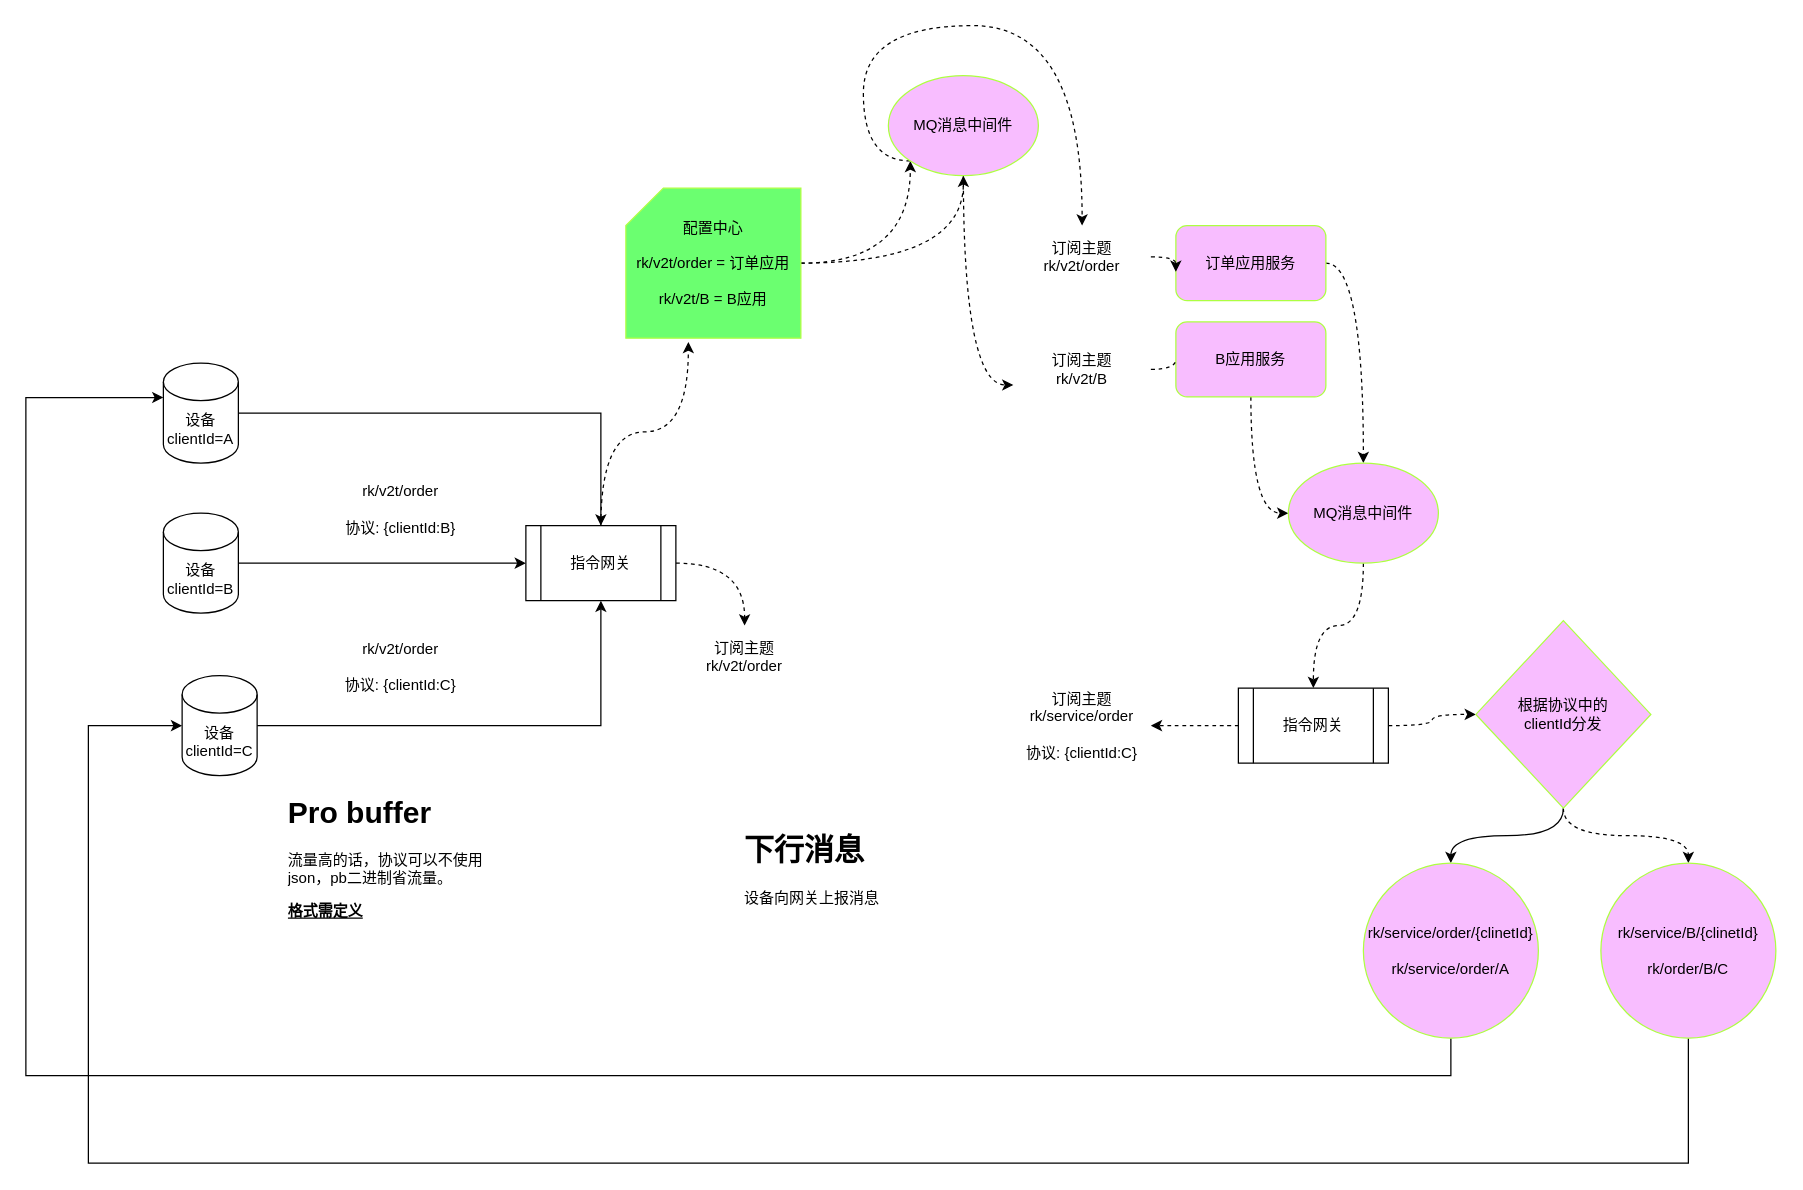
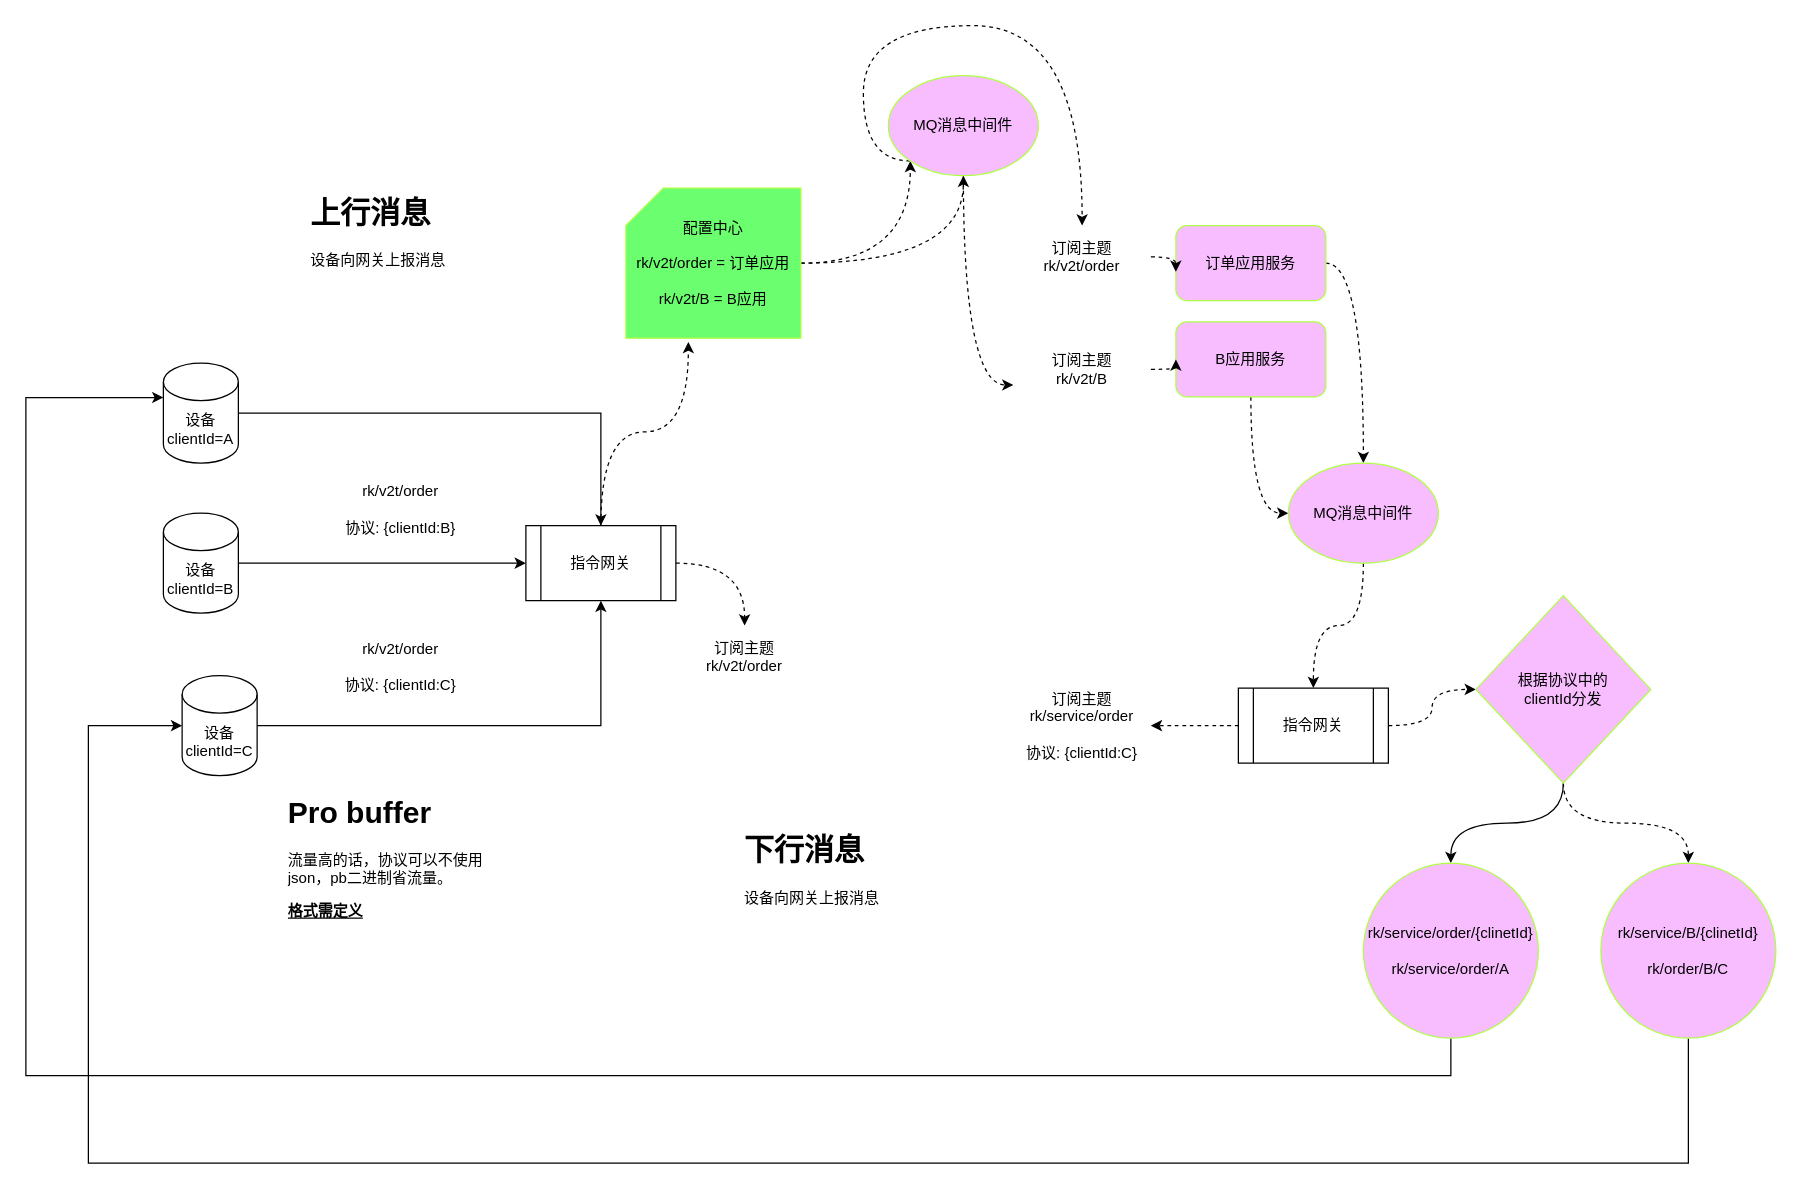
  <mxCell id="0" />
  <mxCell id="1" parent="0" />
  <mxCell id="2" style="edgeStyle=orthogonalEdgeStyle;rounded=0;orthogonalLoop=1;jettySize=auto;html=1;entryX=0.5;entryY=0;entryDx=0;entryDy=0;" edge="1" parent="1" source="3" target="10"><mxGeometry relative="1" as="geometry" /></mxCell>
  <mxCell id="3" value="设备&lt;br&gt;clientId=A" style="shape=cylinder3;whiteSpace=wrap;html=1;boundedLbl=1;backgroundOutline=1;size=15;" vertex="1" parent="1"><mxGeometry x="130" y="290" width="60" height="80" as="geometry" /></mxCell>
  <mxCell id="4" style="edgeStyle=orthogonalEdgeStyle;rounded=0;orthogonalLoop=1;jettySize=auto;html=1;exitX=1;exitY=0.5;exitDx=0;exitDy=0;exitPerimeter=0;entryX=0;entryY=0.5;entryDx=0;entryDy=0;" edge="1" parent="1" source="5" target="10"><mxGeometry relative="1" as="geometry" /></mxCell>
  <mxCell id="5" value="&lt;span&gt;设备&lt;/span&gt;&lt;br&gt;&lt;span&gt;clientId=B&lt;/span&gt;" style="shape=cylinder3;whiteSpace=wrap;html=1;boundedLbl=1;backgroundOutline=1;size=15;" vertex="1" parent="1"><mxGeometry x="130" y="410" width="60" height="80" as="geometry" /></mxCell>
  <mxCell id="6" style="edgeStyle=orthogonalEdgeStyle;rounded=0;orthogonalLoop=1;jettySize=auto;html=1;entryX=0.5;entryY=1;entryDx=0;entryDy=0;" edge="1" parent="1" source="7" target="10"><mxGeometry relative="1" as="geometry" /></mxCell>
  <mxCell id="7" value="&lt;span&gt;设备&lt;/span&gt;&lt;br&gt;&lt;span&gt;clientId=C&lt;/span&gt;" style="shape=cylinder3;whiteSpace=wrap;html=1;boundedLbl=1;backgroundOutline=1;size=15;" vertex="1" parent="1"><mxGeometry x="145" y="540" width="60" height="80" as="geometry" /></mxCell>
  <mxCell id="8" style="edgeStyle=orthogonalEdgeStyle;rounded=0;orthogonalLoop=1;jettySize=auto;html=1;exitX=1;exitY=0.5;exitDx=0;exitDy=0;dashed=1;curved=1;" edge="1" parent="1" source="10" target="11"><mxGeometry relative="1" as="geometry" /></mxCell>
  <mxCell id="9" style="edgeStyle=orthogonalEdgeStyle;curved=1;rounded=0;orthogonalLoop=1;jettySize=auto;html=1;dashed=1;entryX=0.357;entryY=1.025;entryDx=0;entryDy=0;entryPerimeter=0;" edge="1" parent="1" source="10" target="17"><mxGeometry relative="1" as="geometry"><mxPoint x="540" y="280" as="targetPoint" /></mxGeometry></mxCell>
  <mxCell id="10" value="指令网关" style="shape=process;whiteSpace=wrap;html=1;backgroundOutline=1;" vertex="1" parent="1"><mxGeometry x="420" y="420" width="120" height="60" as="geometry" /></mxCell>
  <mxCell id="11" value="订阅主题&lt;br&gt;rk/v2t/order" style="text;html=1;strokeColor=none;fillColor=none;align=center;verticalAlign=middle;whiteSpace=wrap;rounded=0;" vertex="1" parent="1"><mxGeometry x="540" y="500" width="110" height="50" as="geometry" /></mxCell>
  <mxCell id="12" value="rk/v2t/order&lt;br&gt;&lt;br&gt;协议: {clientId:C}" style="text;html=1;strokeColor=none;fillColor=none;align=center;verticalAlign=middle;whiteSpace=wrap;rounded=0;" vertex="1" parent="1"><mxGeometry x="270" y="496" width="100" height="74" as="geometry" /></mxCell>
  <mxCell id="13" value="rk/v2t/order&lt;br&gt;&lt;br&gt;协议: {clientId:B}" style="text;html=1;strokeColor=none;fillColor=none;align=center;verticalAlign=middle;whiteSpace=wrap;rounded=0;" vertex="1" parent="1"><mxGeometry x="270" y="370" width="100" height="74" as="geometry" /></mxCell>
  <mxCell id="14" value="&lt;h1&gt;Pro buffer&lt;/h1&gt;&lt;p&gt;流量高的话，协议可以不使用json，pb二进制省流量。&lt;/p&gt;&lt;p&gt;&lt;b&gt;&lt;u&gt;格式需定义&lt;/u&gt;&lt;/b&gt;&lt;/p&gt;" style="text;html=1;strokeColor=none;fillColor=none;spacing=5;spacingTop=-20;whiteSpace=wrap;overflow=hidden;rounded=0;" vertex="1" parent="1"><mxGeometry x="225" y="630" width="190" height="120" as="geometry" /></mxCell>
  <mxCell id="15" style="edgeStyle=orthogonalEdgeStyle;curved=1;rounded=0;orthogonalLoop=1;jettySize=auto;html=1;dashed=1;entryX=0.5;entryY=1;entryDx=0;entryDy=0;" edge="1" parent="1" source="17" target="30"><mxGeometry relative="1" as="geometry"><mxPoint x="910" y="210" as="targetPoint" /></mxGeometry></mxCell>
  <mxCell id="16" style="edgeStyle=orthogonalEdgeStyle;curved=1;rounded=0;orthogonalLoop=1;jettySize=auto;html=1;entryX=0;entryY=1;entryDx=0;entryDy=0;dashed=1;" edge="1" parent="1" source="17" target="30"><mxGeometry relative="1" as="geometry" /></mxCell>
  <mxCell id="17" value="&lt;span&gt;配置中心&lt;br&gt;&lt;br&gt;&lt;/span&gt;rk/v2t/order = 订单应用&lt;br&gt;&lt;span&gt;&lt;br&gt;&lt;/span&gt;rk/v2t/B = B应用&lt;span&gt;&lt;br&gt;&lt;/span&gt;" style="shape=card;whiteSpace=wrap;html=1;strokeColor=#ADFF42;fillColor=#6BFF70;" vertex="1" parent="1"><mxGeometry x="500" y="150" width="140" height="120" as="geometry" /></mxCell>
  <mxCell id="18" style="edgeStyle=orthogonalEdgeStyle;curved=1;rounded=0;orthogonalLoop=1;jettySize=auto;html=1;exitX=1;exitY=0.5;exitDx=0;exitDy=0;dashed=1;" edge="1" parent="1" source="19" target="36"><mxGeometry relative="1" as="geometry" /></mxCell>
  <mxCell id="19" value="订单应用服务" style="rounded=1;whiteSpace=wrap;html=1;strokeColor=#ADFF42;fillColor=#F8BDFF;" vertex="1" parent="1"><mxGeometry x="940" y="180" width="120" height="60" as="geometry" /></mxCell>
  <mxCell id="20" style="edgeStyle=orthogonalEdgeStyle;curved=1;rounded=0;orthogonalLoop=1;jettySize=auto;html=1;exitX=0.5;exitY=1;exitDx=0;exitDy=0;entryX=0;entryY=0.5;entryDx=0;entryDy=0;dashed=1;" edge="1" parent="1" source="21" target="36"><mxGeometry relative="1" as="geometry" /></mxCell>
  <mxCell id="21" value="B应用服务" style="rounded=1;whiteSpace=wrap;html=1;strokeColor=#ADFF42;fillColor=#F8BDFF;" vertex="1" parent="1"><mxGeometry x="940" y="257" width="120" height="60" as="geometry" /></mxCell>
+ <mxCell id="22" value="&lt;h1&gt;上行消息&lt;/h1&gt;&lt;p&gt;设备向网关上报消息&lt;/p&gt;" style="text;html=1;strokeColor=none;fillColor=none;spacing=5;spacingTop=-20;whiteSpace=wrap;overflow=hidden;rounded=0;" vertex="1" parent="1"><mxGeometry x="242.5" y="150" width="155" height="80" as="geometry" /></mxCell>
  <mxCell id="23" value="&lt;h1&gt;下行消息&lt;/h1&gt;&lt;p&gt;设备向网关上报消息&lt;/p&gt;" style="text;html=1;strokeColor=none;fillColor=none;spacing=5;spacingTop=-20;whiteSpace=wrap;overflow=hidden;rounded=0;" vertex="1" parent="1"><mxGeometry x="590" y="660" width="155" height="80" as="geometry" /></mxCell>
  <mxCell id="24" style="edgeStyle=orthogonalEdgeStyle;curved=1;rounded=0;orthogonalLoop=1;jettySize=auto;html=1;exitX=0;exitY=0.5;exitDx=0;exitDy=0;dashed=1;" edge="1" parent="1" source="26" target="27"><mxGeometry relative="1" as="geometry" /></mxCell>
  <mxCell id="25" style="edgeStyle=orthogonalEdgeStyle;curved=1;rounded=0;orthogonalLoop=1;jettySize=auto;html=1;exitX=1;exitY=0.5;exitDx=0;exitDy=0;entryX=0;entryY=0.5;entryDx=0;entryDy=0;dashed=1;" edge="1" parent="1" source="26" target="39"><mxGeometry relative="1" as="geometry" /></mxCell>
  <mxCell id="26" value="指令网关" style="shape=process;whiteSpace=wrap;html=1;backgroundOutline=1;" vertex="1" parent="1"><mxGeometry x="990" y="550" width="120" height="60" as="geometry" /></mxCell>
  <mxCell id="27" value="订阅主题&lt;br&gt;rk/service/order&lt;br&gt;&lt;br&gt;协议: {clientId:C}" style="text;html=1;strokeColor=none;fillColor=none;align=center;verticalAlign=middle;whiteSpace=wrap;rounded=0;" vertex="1" parent="1"><mxGeometry x="810" y="555" width="110" height="50" as="geometry" /></mxCell>
  <mxCell id="28" style="edgeStyle=orthogonalEdgeStyle;curved=1;rounded=0;orthogonalLoop=1;jettySize=auto;html=1;entryX=0;entryY=0.75;entryDx=0;entryDy=0;dashed=1;" edge="1" parent="1" source="30" target="34"><mxGeometry relative="1" as="geometry" /></mxCell>
  <mxCell id="29" style="edgeStyle=orthogonalEdgeStyle;curved=1;rounded=0;orthogonalLoop=1;jettySize=auto;html=1;exitX=0;exitY=1;exitDx=0;exitDy=0;dashed=1;" edge="1" parent="1" source="30" target="32"><mxGeometry relative="1" as="geometry"><Array as="points"><mxPoint x="690" y="128" /><mxPoint x="690" y="20" /><mxPoint x="865" y="20" /></Array></mxGeometry></mxCell>
  <mxCell id="30" value="MQ消息中间件" style="ellipse;whiteSpace=wrap;html=1;strokeColor=#ADFF42;fillColor=#F8BDFF;" vertex="1" parent="1"><mxGeometry x="710" y="60" width="120" height="80" as="geometry" /></mxCell>
  <mxCell id="31" style="edgeStyle=orthogonalEdgeStyle;curved=1;rounded=0;orthogonalLoop=1;jettySize=auto;html=1;entryX=0.008;entryY=0.617;entryDx=0;entryDy=0;entryPerimeter=0;dashed=1;" edge="1" parent="1" source="32" target="19"><mxGeometry relative="1" as="geometry" /></mxCell>
  <mxCell id="32" value="订阅主题&lt;br&gt;rk/v2t/order" style="text;html=1;strokeColor=none;fillColor=none;align=center;verticalAlign=middle;whiteSpace=wrap;rounded=0;" vertex="1" parent="1"><mxGeometry x="810" y="180" width="110" height="50" as="geometry" /></mxCell>
- <mxCell id="33" style="edgeStyle=orthogonalEdgeStyle;curved=1;rounded=0;orthogonalLoop=1;jettySize=auto;html=1;exitX=1;exitY=0.5;exitDx=0;exitDy=0;dashed=1;endArrow=none;" edge="1" parent="1" source="34" target="21"><mxGeometry relative="1" as="geometry" /></mxCell>
+ <mxCell id="33" style="edgeStyle=orthogonalEdgeStyle;curved=1;rounded=0;orthogonalLoop=1;jettySize=auto;html=1;exitX=1;exitY=0.5;exitDx=0;exitDy=0;dashed=1;" edge="1" parent="1" source="34" target="21"><mxGeometry relative="1" as="geometry" /></mxCell>
  <mxCell id="34" value="订阅主题&lt;br&gt;rk/v2t/B" style="text;html=1;strokeColor=none;fillColor=none;align=center;verticalAlign=middle;whiteSpace=wrap;rounded=0;" vertex="1" parent="1"><mxGeometry x="810" y="270" width="110" height="50" as="geometry" /></mxCell>
  <mxCell id="35" style="edgeStyle=orthogonalEdgeStyle;curved=1;rounded=0;orthogonalLoop=1;jettySize=auto;html=1;entryX=0.5;entryY=0;entryDx=0;entryDy=0;dashed=1;" edge="1" parent="1" source="36" target="26"><mxGeometry relative="1" as="geometry" /></mxCell>
  <mxCell id="36" value="MQ消息中间件" style="ellipse;whiteSpace=wrap;html=1;strokeColor=#ADFF42;fillColor=#F8BDFF;" vertex="1" parent="1"><mxGeometry x="1030" y="370" width="120" height="80" as="geometry" /></mxCell>
  <mxCell id="37" style="edgeStyle=orthogonalEdgeStyle;curved=1;rounded=0;orthogonalLoop=1;jettySize=auto;html=1;dashed=0;" edge="1" parent="1" source="39" target="41"><mxGeometry relative="1" as="geometry"><mxPoint x="1200" y="690" as="targetPoint" /></mxGeometry></mxCell>
  <mxCell id="38" style="edgeStyle=orthogonalEdgeStyle;curved=1;rounded=0;orthogonalLoop=1;jettySize=auto;html=1;exitX=0.5;exitY=1;exitDx=0;exitDy=0;dashed=1;entryX=0.5;entryY=0;entryDx=0;entryDy=0;" edge="1" parent="1" source="39" target="43"><mxGeometry relative="1" as="geometry"><mxPoint x="1340" y="680" as="targetPoint" /></mxGeometry></mxCell>
- <mxCell id="39" value="根据协议中的&lt;br&gt;clientId分发" style="rhombus;whiteSpace=wrap;html=1;strokeColor=#ADFF42;fillColor=#F8BDFF;" vertex="1" parent="1"><mxGeometry x="1180" y="496" width="140" height="150" as="geometry" /></mxCell>
+ <mxCell id="39" value="根据协议中的&lt;br&gt;clientId分发" style="rhombus;whiteSpace=wrap;html=1;strokeColor=#ADFF42;fillColor=#F8BDFF;" vertex="1" parent="1"><mxGeometry x="1180" y="476" width="140" height="150" as="geometry" /></mxCell>
  <mxCell id="40" style="edgeStyle=orthogonalEdgeStyle;rounded=0;orthogonalLoop=1;jettySize=auto;html=1;entryX=0;entryY=0;entryDx=0;entryDy=27.5;entryPerimeter=0;" edge="1" parent="1" source="41" target="3"><mxGeometry relative="1" as="geometry"><Array as="points"><mxPoint x="1160" y="860" /><mxPoint x="20" y="860" /><mxPoint x="20" y="318" /></Array></mxGeometry></mxCell>
  <mxCell id="41" value="&lt;span&gt;rk/&lt;/span&gt;service&lt;span&gt;/order/{clinetId}&lt;br&gt;&lt;br&gt;&lt;/span&gt;rk/service/order/A" style="ellipse;whiteSpace=wrap;html=1;aspect=fixed;strokeColor=#ADFF42;fillColor=#F8BDFF;" vertex="1" parent="1"><mxGeometry x="1090" y="690" width="140" height="140" as="geometry" /></mxCell>
  <mxCell id="42" style="edgeStyle=orthogonalEdgeStyle;rounded=0;orthogonalLoop=1;jettySize=auto;html=1;exitX=0.5;exitY=1;exitDx=0;exitDy=0;entryX=0;entryY=0.5;entryDx=0;entryDy=0;entryPerimeter=0;" edge="1" parent="1" source="43" target="7"><mxGeometry relative="1" as="geometry"><mxPoint x="250" y="960" as="targetPoint" /><Array as="points"><mxPoint x="1350" y="930" /><mxPoint x="70" y="930" /><mxPoint x="70" y="580" /></Array></mxGeometry></mxCell>
  <mxCell id="43" value="&lt;span&gt;rk/&lt;/span&gt;service&lt;span&gt;/B/{clinetId}&lt;br&gt;&lt;br&gt;&lt;/span&gt;rk/order/B/C&lt;span&gt;&lt;br&gt;&lt;/span&gt;" style="ellipse;whiteSpace=wrap;html=1;aspect=fixed;strokeColor=#ADFF42;fillColor=#F8BDFF;" vertex="1" parent="1"><mxGeometry x="1280" y="690" width="140" height="140" as="geometry" /></mxCell>
